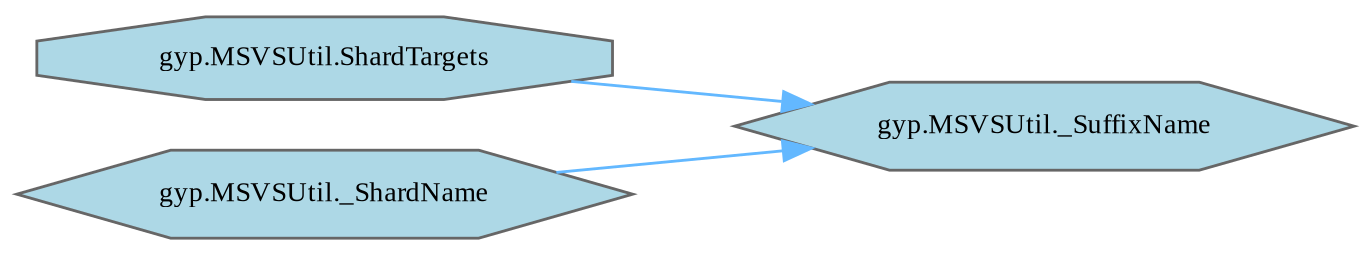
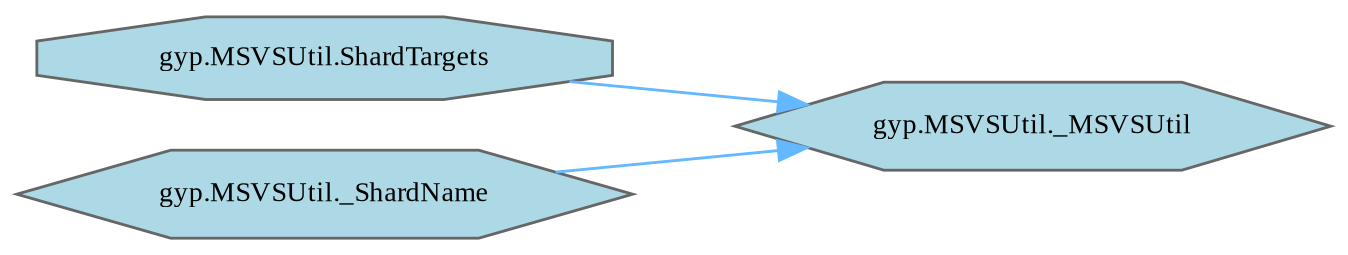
  digraph {
    fontname="Liberation Serif"
    rankdir=LR
    node [color=grey40 fillcolor=lightblue fontname="Liberation Serif" fontsize=10 shape=hexagon style=filled]
    edge [color=steelblue1 fontname="Liberation Serif" fontsize=10 labelfontname=Helvetica labelfontsize=10 style=solid]
    n1 [color=gray40 fontcolor=black height=0.2 label="gyp.MSVSUtil.ShardTargets" shape=octagon width=0.4]
-   n2 [height=0.2 label="gyp.MSVSUtil._SuffixName" width=0.4]
+   n2 [height=0.2 label="gyp.MSVSUtil._MSVSUtil" width=0.4]
    n3 [height=0.2 label="gyp.MSVSUtil._ShardName" width=0.4]
    n1 -> n2
    n3 -> n2
  }
